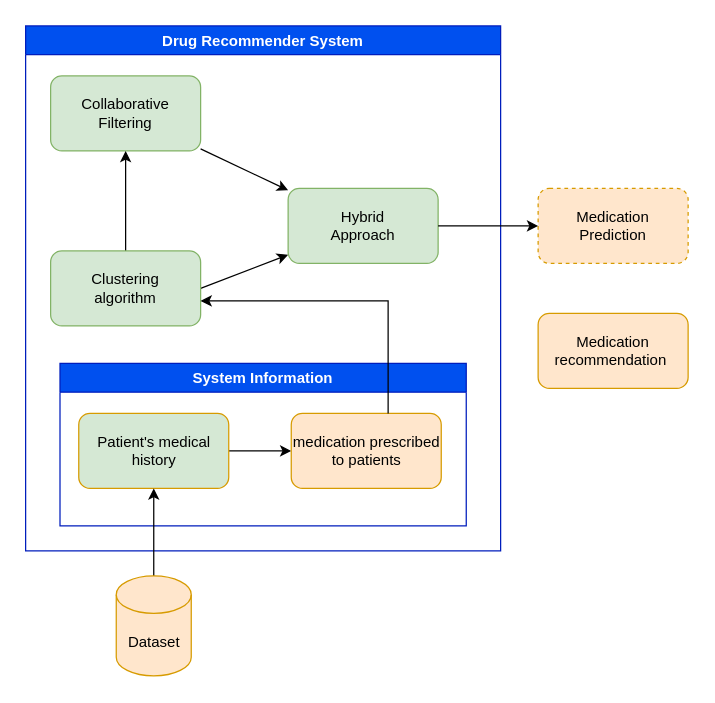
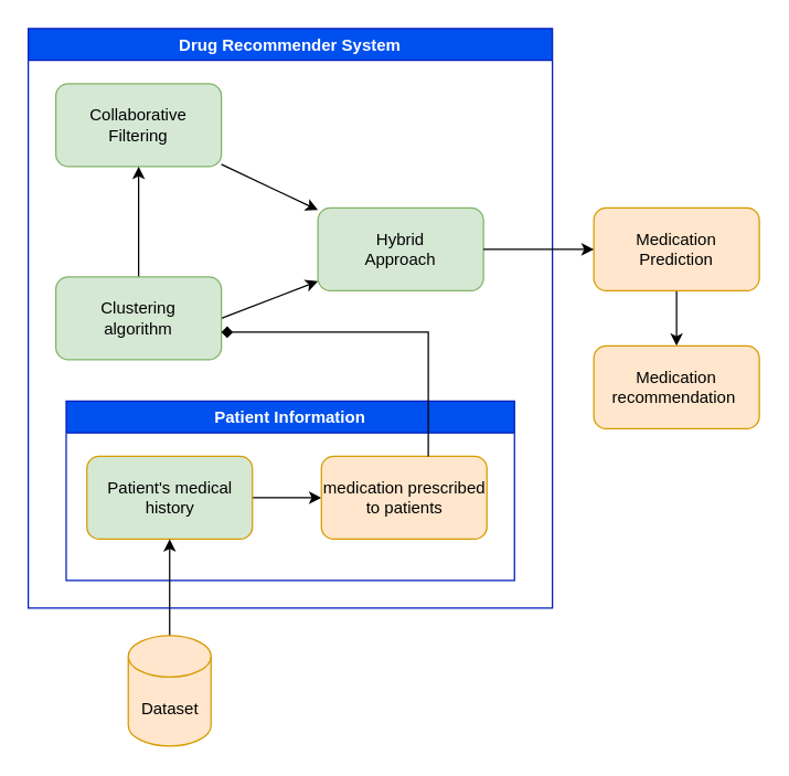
  <mxCell id="0" />
  <mxCell id="1" parent="0" />
  <mxCell id="2" value="Drug Recommender System" style="swimlane;fillColor=#0050ef;strokeColor=#001DBC;fontColor=#ffffff;" parent="1" vertex="1"><mxGeometry x="20" y="20" width="380" height="420" as="geometry" /></mxCell>
  <mxCell id="3" style="rounded=0;orthogonalLoop=1;jettySize=auto;html=1;" parent="2" source="4" target="9" edge="1"><mxGeometry relative="1" as="geometry" /></mxCell>
  <mxCell id="4" value="&lt;div&gt;Collaborative &lt;br&gt;&lt;/div&gt;&lt;div&gt;Filtering&lt;/div&gt;" style="rounded=1;whiteSpace=wrap;html=1;fillColor=#d5e8d4;strokeColor=#82b366;" parent="2" vertex="1"><mxGeometry x="20" y="40" width="120" height="60" as="geometry" /></mxCell>
  <mxCell id="5" style="rounded=0;orthogonalLoop=1;jettySize=auto;html=1;strokeColor=none;" parent="2" source="8" target="4" edge="1"><mxGeometry relative="1" as="geometry" /></mxCell>
  <mxCell id="6" style="rounded=0;orthogonalLoop=1;jettySize=auto;html=1;exitX=1;exitY=0.5;exitDx=0;exitDy=0;" parent="2" source="8" target="9" edge="1"><mxGeometry relative="1" as="geometry" /></mxCell>
  <mxCell id="7" style="edgeStyle=none;rounded=0;orthogonalLoop=1;jettySize=auto;html=1;" parent="2" source="8" target="4" edge="1"><mxGeometry relative="1" as="geometry" /></mxCell>
  <mxCell id="8" value="&lt;div&gt;Clustering &lt;br&gt;&lt;/div&gt;&lt;div&gt;algorithm&lt;/div&gt;" style="rounded=1;whiteSpace=wrap;html=1;fillColor=#d5e8d4;strokeColor=#82b366;" parent="2" vertex="1"><mxGeometry x="20" y="180" width="120" height="60" as="geometry" /></mxCell>
  <mxCell id="9" value="&lt;div&gt;Hybrid &lt;br&gt;&lt;/div&gt;&lt;div&gt;Approach&lt;br&gt;&lt;/div&gt;" style="rounded=1;whiteSpace=wrap;html=1;fillColor=#d5e8d4;strokeColor=#82b366;" parent="2" vertex="1"><mxGeometry x="210" y="130" width="120" height="60" as="geometry" /></mxCell>
- <mxCell id="10" value="System Information" style="swimlane;fillColor=#0050ef;strokeColor=#001DBC;fontColor=#ffffff;" parent="2" vertex="1"><mxGeometry x="27.5" y="270" width="325" height="130" as="geometry" /></mxCell>
+ <mxCell id="10" value="Patient Information" style="swimlane;fillColor=#0050ef;strokeColor=#001DBC;fontColor=#ffffff;" parent="2" vertex="1"><mxGeometry x="27.5" y="270" width="325" height="130" as="geometry" /></mxCell>
  <mxCell id="11" style="edgeStyle=none;rounded=0;orthogonalLoop=1;jettySize=auto;html=1;" parent="10" source="12" target="13" edge="1"><mxGeometry relative="1" as="geometry" /></mxCell>
  <mxCell id="12" value="&lt;div&gt;Patient's medical &lt;br&gt;&lt;/div&gt;&lt;div&gt;history&lt;br&gt;&lt;/div&gt;" style="rounded=1;whiteSpace=wrap;html=1;fillColor=#d5e8d4;strokeColor=#d79b00;" parent="10" vertex="1"><mxGeometry x="15" y="40" width="120" height="60" as="geometry" /></mxCell>
  <mxCell id="13" value="medication prescribed to patients" style="rounded=1;whiteSpace=wrap;html=1;fillColor=#ffe6cc;strokeColor=#d79b00;" parent="10" vertex="1"><mxGeometry x="185" y="40" width="120" height="60" as="geometry" /></mxCell>
- <mxCell id="14" style="edgeStyle=orthogonalEdgeStyle;rounded=0;orthogonalLoop=1;jettySize=auto;html=1;" parent="2" source="13" target="8" edge="1"><mxGeometry relative="1" as="geometry"><Array as="points"><mxPoint x="290" y="220" /></Array></mxGeometry></mxCell>
- <mxCell id="16" value="&lt;div&gt;Medication &lt;br&gt;&lt;/div&gt;&lt;div&gt;Prediction&lt;br&gt;&lt;/div&gt;" style="rounded=1;whiteSpace=wrap;html=1;fillColor=#ffe6cc;strokeColor=#d79b00;dashed=1;" parent="1" vertex="1"><mxGeometry x="430" y="150" width="120" height="60" as="geometry" /></mxCell>
+ <mxCell id="14" style="edgeStyle=orthogonalEdgeStyle;rounded=0;orthogonalLoop=1;jettySize=auto;html=1;endArrow=diamond;" parent="2" source="13" target="8" edge="1"><mxGeometry relative="1" as="geometry"><Array as="points"><mxPoint x="290" y="220" /></Array></mxGeometry></mxCell>
+ <mxCell id="15" style="edgeStyle=none;rounded=0;orthogonalLoop=1;jettySize=auto;html=1;" parent="1" source="16" target="17" edge="1"><mxGeometry relative="1" as="geometry" /></mxCell>
+ <mxCell id="16" value="&lt;div&gt;Medication &lt;br&gt;&lt;/div&gt;&lt;div&gt;Prediction&lt;br&gt;&lt;/div&gt;" style="rounded=1;whiteSpace=wrap;html=1;fillColor=#ffe6cc;strokeColor=#d79b00;" parent="1" vertex="1"><mxGeometry x="430" y="150" width="120" height="60" as="geometry" /></mxCell>
  <mxCell id="17" value="Medication recommendation&amp;nbsp; " style="rounded=1;whiteSpace=wrap;html=1;fillColor=#ffe6cc;strokeColor=#d79b00;" parent="1" vertex="1"><mxGeometry x="430" y="250" width="120" height="60" as="geometry" /></mxCell>
  <mxCell id="18" style="edgeStyle=none;rounded=0;orthogonalLoop=1;jettySize=auto;html=1;" parent="1" source="9" target="16" edge="1"><mxGeometry relative="1" as="geometry" /></mxCell>
  <mxCell id="19" style="edgeStyle=none;rounded=0;orthogonalLoop=1;jettySize=auto;html=1;" parent="1" source="20" target="12" edge="1"><mxGeometry relative="1" as="geometry" /></mxCell>
  <mxCell id="20" value="Dataset" style="shape=cylinder3;whiteSpace=wrap;html=1;boundedLbl=1;backgroundOutline=1;size=15;fillColor=#ffe6cc;strokeColor=#d79b00;" parent="1" vertex="1"><mxGeometry x="92.5" y="460" width="60" height="80" as="geometry" /></mxCell>
